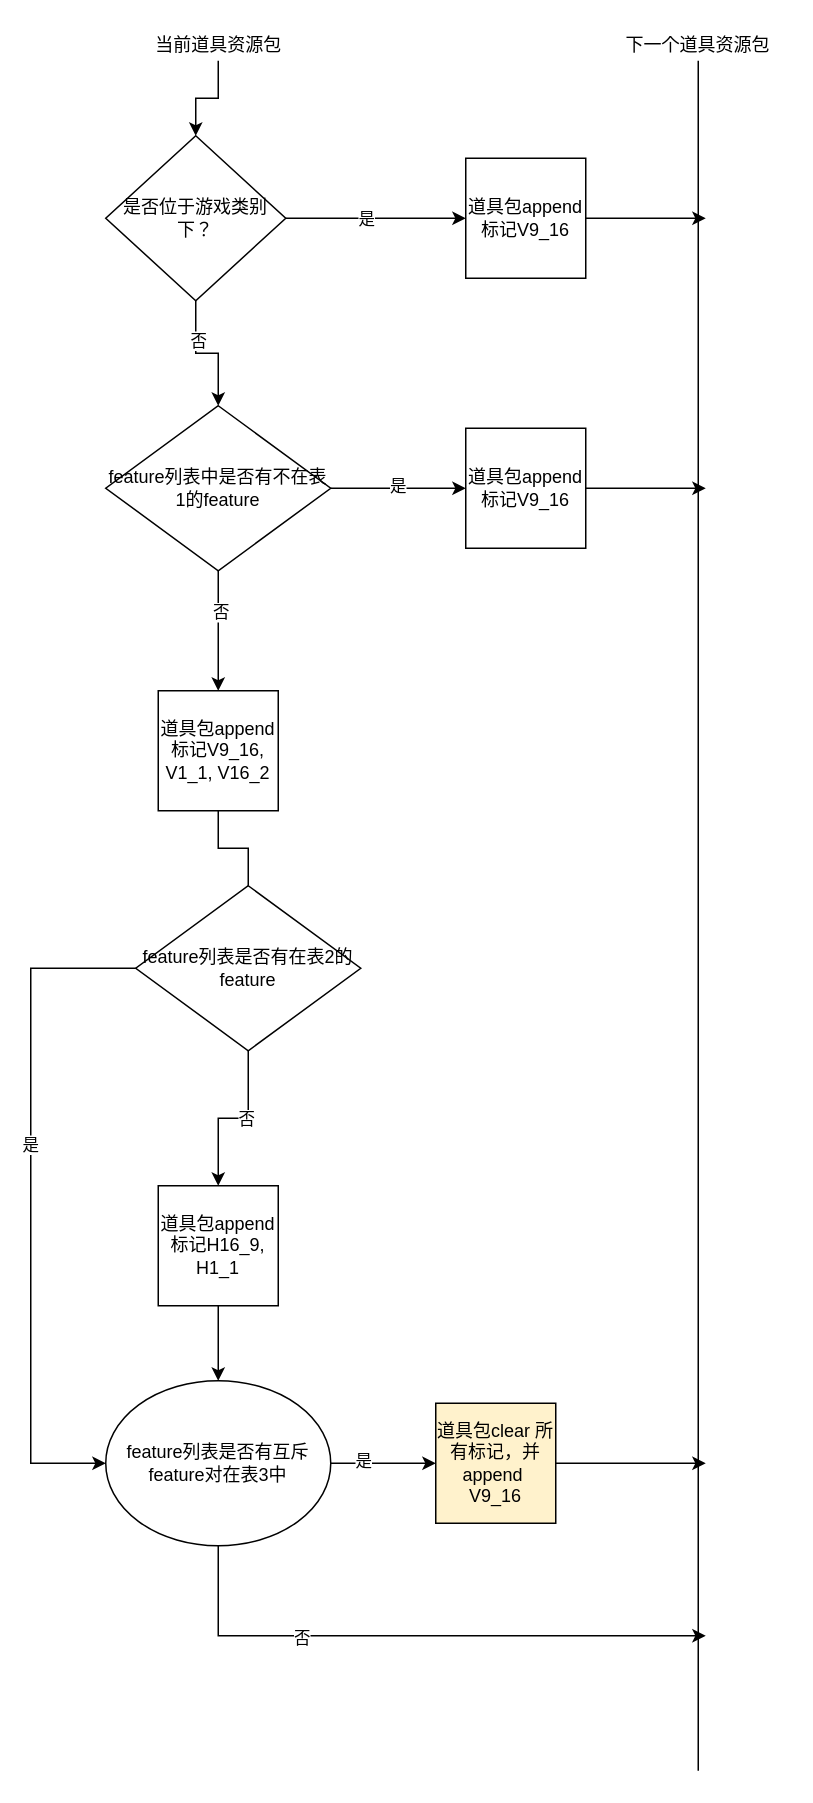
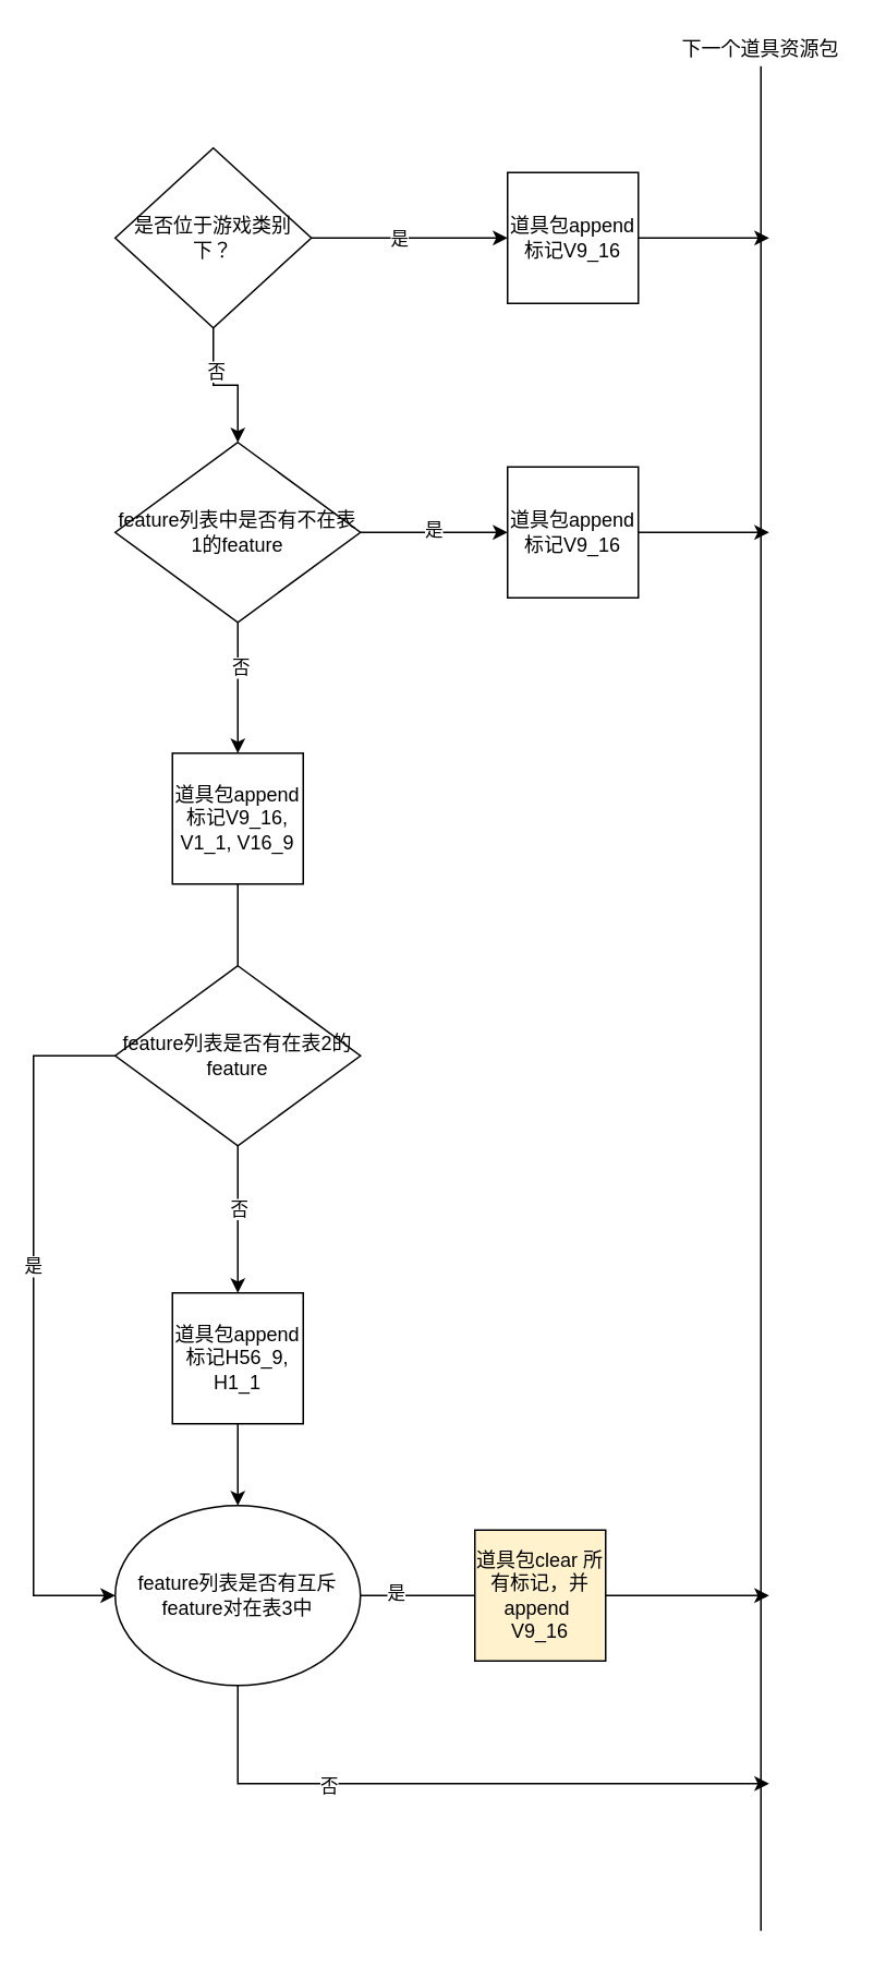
  <mxCell id="0" />
  <mxCell id="1" parent="0" />
  <mxCell id="2" style="edgeStyle=orthogonalEdgeStyle;rounded=0;orthogonalLoop=1;jettySize=auto;html=1;" parent="1" source="6" target="8" edge="1"><mxGeometry relative="1" as="geometry" /></mxCell>
  <mxCell id="3" value="是" style="edgeLabel;html=1;align=center;verticalAlign=middle;resizable=0;points=[];" parent="2" vertex="1" connectable="0"><mxGeometry x="-0.033" y="2" relative="1" as="geometry"><mxPoint as="offset" /></mxGeometry></mxCell>
  <mxCell id="4" style="edgeStyle=orthogonalEdgeStyle;rounded=0;orthogonalLoop=1;jettySize=auto;html=1;" parent="1" source="6" target="20" edge="1"><mxGeometry relative="1" as="geometry" /></mxCell>
  <mxCell id="5" value="否" style="edgeLabel;html=1;align=center;verticalAlign=middle;resizable=0;points=[];" parent="4" vertex="1" connectable="0"><mxGeometry x="-0.336" y="1" relative="1" as="geometry"><mxPoint as="offset" /></mxGeometry></mxCell>
  <mxCell id="6" value="feature列表中是否有不在表1的feature" style="rhombus;whiteSpace=wrap;html=1;" parent="1" vertex="1"><mxGeometry x="70" y="270" width="150" height="110" as="geometry" /></mxCell>
  <mxCell id="7" style="edgeStyle=orthogonalEdgeStyle;rounded=0;orthogonalLoop=1;jettySize=auto;html=1;" parent="1" source="8" edge="1"><mxGeometry relative="1" as="geometry"><mxPoint x="470" y="325" as="targetPoint" /></mxGeometry></mxCell>
  <mxCell id="8" value="道具包append标记V9_16" style="whiteSpace=wrap;html=1;aspect=fixed;" parent="1" vertex="1"><mxGeometry x="310" y="285" width="80" height="80" as="geometry" /></mxCell>
  <mxCell id="9" style="edgeStyle=orthogonalEdgeStyle;rounded=0;orthogonalLoop=1;jettySize=auto;html=1;" parent="1" source="31" target="6" edge="1"><mxGeometry relative="1" as="geometry" /></mxCell>
  <mxCell id="10" value="否" style="edgeLabel;html=1;align=center;verticalAlign=middle;resizable=0;points=[];" parent="9" vertex="1" connectable="0"><mxGeometry x="-0.386" y="1" relative="1" as="geometry"><mxPoint as="offset" /></mxGeometry></mxCell>
- <mxCell id="11" value="当前道具资源包" style="text;html=1;strokeColor=none;fillColor=none;align=center;verticalAlign=middle;whiteSpace=wrap;rounded=0;" parent="1" vertex="1"><mxGeometry x="98.5" y="20" width="93" height="20" as="geometry" /></mxCell>
  <mxCell id="12" value="下一个道具资源包" style="text;html=1;strokeColor=none;fillColor=none;align=center;verticalAlign=middle;whiteSpace=wrap;rounded=0;" parent="1" vertex="1"><mxGeometry x="410" y="20" width="110" height="20" as="geometry" /></mxCell>
  <mxCell id="13" value="" style="endArrow=none;html=1;entryX=0.5;entryY=1;entryDx=0;entryDy=0;" parent="1" target="12" edge="1"><mxGeometry width="50" height="50" relative="1" as="geometry"><mxPoint x="465" y="1180" as="sourcePoint" /><mxPoint x="530" y="330" as="targetPoint" /></mxGeometry></mxCell>
  <mxCell id="14" style="edgeStyle=orthogonalEdgeStyle;rounded=0;orthogonalLoop=1;jettySize=auto;html=1;" parent="1" source="18" target="22" edge="1"><mxGeometry relative="1" as="geometry" /></mxCell>
  <mxCell id="15" value="否" style="edgeLabel;html=1;align=center;verticalAlign=middle;resizable=0;points=[];" parent="14" vertex="1" connectable="0"><mxGeometry x="-0.148" relative="1" as="geometry"><mxPoint as="offset" /></mxGeometry></mxCell>
  <mxCell id="16" style="edgeStyle=orthogonalEdgeStyle;rounded=0;orthogonalLoop=1;jettySize=auto;html=1;entryX=0;entryY=0.5;entryDx=0;entryDy=0;exitX=0;exitY=0.5;exitDx=0;exitDy=0;" parent="1" source="18" target="27" edge="1"><mxGeometry relative="1" as="geometry"><Array as="points"><mxPoint x="20" y="645" /><mxPoint x="20" y="975" /></Array></mxGeometry></mxCell>
  <mxCell id="17" value="是" style="edgeLabel;html=1;align=center;verticalAlign=middle;resizable=0;points=[];" parent="16" vertex="1" connectable="0"><mxGeometry x="-0.17" y="-1" relative="1" as="geometry"><mxPoint as="offset" /></mxGeometry></mxCell>
- <mxCell id="18" value="feature列表是否有在表2的feature" style="rhombus;whiteSpace=wrap;html=1;" parent="1" vertex="1"><mxGeometry x="90" y="590" width="150" height="110" as="geometry" /></mxCell>
+ <mxCell id="18" value="feature列表是否有在表2的feature" style="rhombus;whiteSpace=wrap;html=1;" parent="1" vertex="1"><mxGeometry x="70" y="590" width="150" height="110" as="geometry" /></mxCell>
  <mxCell id="19" style="edgeStyle=orthogonalEdgeStyle;rounded=0;orthogonalLoop=1;jettySize=auto;html=1;endArrow=none;" parent="1" source="20" target="18" edge="1"><mxGeometry relative="1" as="geometry" /></mxCell>
- <mxCell id="20" value="道具包append标记V9_16, V1_1, V16_2" style="whiteSpace=wrap;html=1;aspect=fixed;" parent="1" vertex="1"><mxGeometry x="105" y="460" width="80" height="80" as="geometry" /></mxCell>
+ <mxCell id="20" value="道具包append标记V9_16, V1_1, V16_9" style="whiteSpace=wrap;html=1;aspect=fixed;" parent="1" vertex="1"><mxGeometry x="105" y="460" width="80" height="80" as="geometry" /></mxCell>
  <mxCell id="21" style="edgeStyle=orthogonalEdgeStyle;rounded=0;orthogonalLoop=1;jettySize=auto;html=1;entryX=0.5;entryY=0;entryDx=0;entryDy=0;" parent="1" source="22" target="27" edge="1"><mxGeometry relative="1" as="geometry" /></mxCell>
- <mxCell id="22" value="道具包append标记H16_9, H1_1" style="whiteSpace=wrap;html=1;aspect=fixed;" parent="1" vertex="1"><mxGeometry x="105" y="790" width="80" height="80" as="geometry" /></mxCell>
- <mxCell id="23" style="edgeStyle=orthogonalEdgeStyle;rounded=0;orthogonalLoop=1;jettySize=auto;html=1;entryX=0;entryY=0.5;entryDx=0;entryDy=0;" parent="1" source="27" target="29" edge="1"><mxGeometry relative="1" as="geometry" /></mxCell>
+ <mxCell id="22" value="道具包append标记H56_9, H1_1" style="whiteSpace=wrap;html=1;aspect=fixed;" parent="1" vertex="1"><mxGeometry x="105" y="790" width="80" height="80" as="geometry" /></mxCell>
+ <mxCell id="23" style="edgeStyle=orthogonalEdgeStyle;rounded=0;orthogonalLoop=1;jettySize=auto;html=1;entryX=0;entryY=0.5;entryDx=0;entryDy=0;endArrow=none;" parent="1" source="27" target="29" edge="1"><mxGeometry relative="1" as="geometry" /></mxCell>
  <mxCell id="24" value="是" style="edgeLabel;html=1;align=center;verticalAlign=middle;resizable=0;points=[];" parent="23" vertex="1" connectable="0"><mxGeometry x="-0.397" y="2" relative="1" as="geometry"><mxPoint as="offset" /></mxGeometry></mxCell>
  <mxCell id="25" style="edgeStyle=orthogonalEdgeStyle;rounded=0;orthogonalLoop=1;jettySize=auto;html=1;exitX=0.5;exitY=1;exitDx=0;exitDy=0;" parent="1" source="27" edge="1"><mxGeometry relative="1" as="geometry"><mxPoint x="470" y="1090" as="targetPoint" /><Array as="points"><mxPoint x="145" y="1090" /><mxPoint x="470" y="1090" /></Array></mxGeometry></mxCell>
  <mxCell id="26" value="否" style="edgeLabel;html=1;align=center;verticalAlign=middle;resizable=0;points=[];" parent="25" vertex="1" connectable="0"><mxGeometry x="-0.645" y="47" relative="1" as="geometry"><mxPoint x="47" y="48" as="offset" /></mxGeometry></mxCell>
  <mxCell id="27" value="feature列表是否有互斥feature对在表3中" style="ellipse;whiteSpace=wrap;html=1;" parent="1" vertex="1"><mxGeometry x="70" y="920" width="150" height="110" as="geometry" /></mxCell>
  <mxCell id="28" style="edgeStyle=orthogonalEdgeStyle;rounded=0;orthogonalLoop=1;jettySize=auto;html=1;" parent="1" source="29" edge="1"><mxGeometry relative="1" as="geometry"><mxPoint x="470" y="975" as="targetPoint" /></mxGeometry></mxCell>
  <mxCell id="29" value="道具包clear 所有标记，并append&amp;nbsp; V9_16" style="whiteSpace=wrap;html=1;aspect=fixed;fillColor=#fff2cc;" parent="1" vertex="1"><mxGeometry x="290" y="935" width="80" height="80" as="geometry" /></mxCell>
  <mxCell id="30" style="edgeStyle=orthogonalEdgeStyle;rounded=0;orthogonalLoop=1;jettySize=auto;html=1;" parent="1" source="33" edge="1"><mxGeometry relative="1" as="geometry"><mxPoint x="470" y="145" as="targetPoint" /></mxGeometry></mxCell>
  <mxCell id="31" value="是否位于游戏类别下？" style="rhombus;whiteSpace=wrap;html=1;" parent="1" vertex="1"><mxGeometry x="70" y="90" width="120" height="110" as="geometry" /></mxCell>
- <mxCell id="32" style="edgeStyle=orthogonalEdgeStyle;rounded=0;orthogonalLoop=1;jettySize=auto;html=1;" parent="1" source="11" target="31" edge="1"><mxGeometry relative="1" as="geometry"><mxPoint x="151.5" y="40" as="sourcePoint" /><mxPoint x="145" y="270" as="targetPoint" /></mxGeometry></mxCell>
  <mxCell id="33" value="道具包append标记V9_16" style="whiteSpace=wrap;html=1;aspect=fixed;" parent="1" vertex="1"><mxGeometry x="310" y="105" width="80" height="80" as="geometry" /></mxCell>
  <mxCell id="34" style="edgeStyle=orthogonalEdgeStyle;rounded=0;orthogonalLoop=1;jettySize=auto;html=1;" parent="1" source="31" target="33" edge="1"><mxGeometry relative="1" as="geometry"><mxPoint x="470" y="145" as="targetPoint" /><mxPoint x="220" y="145" as="sourcePoint" /></mxGeometry></mxCell>
  <mxCell id="35" value="是" style="edgeLabel;html=1;align=center;verticalAlign=middle;resizable=0;points=[];" parent="34" vertex="1" connectable="0"><mxGeometry x="-0.118" relative="1" as="geometry"><mxPoint as="offset" /></mxGeometry></mxCell>
